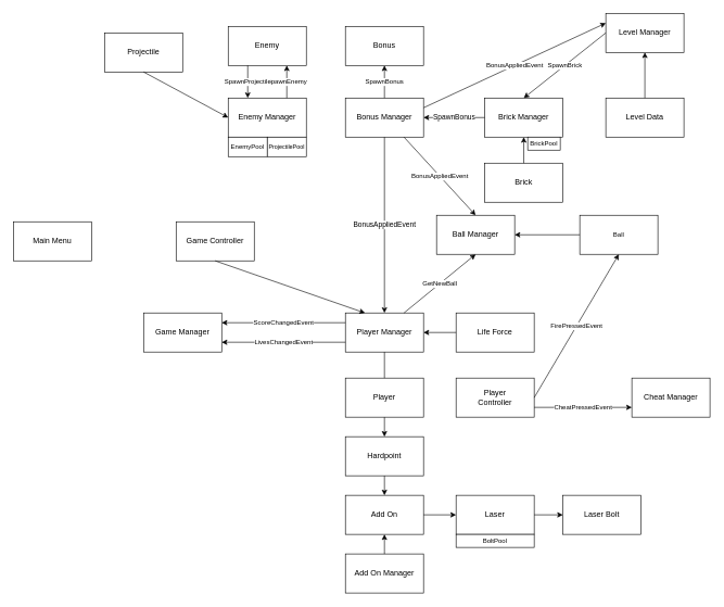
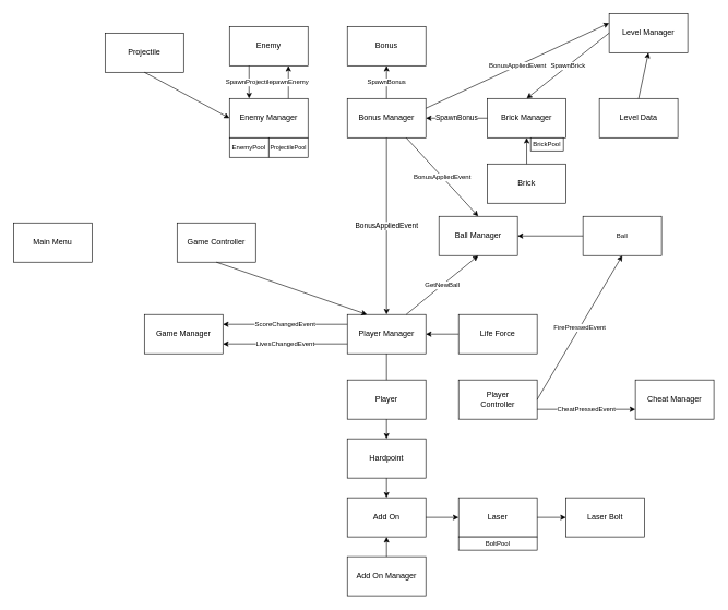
  <mxCell id="0" />
  <mxCell id="1" parent="0" />
  <mxCell id="2" value="Player Manager" style="rounded=0;whiteSpace=wrap;html=1;" parent="1" vertex="1"><mxGeometry x="530" y="480" width="120" height="60" as="geometry" /></mxCell>
  <mxCell id="3" value="Player" style="rounded=0;whiteSpace=wrap;html=1;" parent="1" vertex="1"><mxGeometry x="530" y="580" width="120" height="60" as="geometry" /></mxCell>
  <mxCell id="4" value="Level Manager" style="rounded=0;whiteSpace=wrap;html=1;" parent="1" vertex="1"><mxGeometry x="930" y="20" width="120" height="60" as="geometry" /></mxCell>
  <mxCell id="5" value="Brick Manager" style="rounded=0;whiteSpace=wrap;html=1;" parent="1" vertex="1"><mxGeometry x="744" y="150" width="120" height="60" as="geometry" /></mxCell>
- <mxCell id="6" value="Level Data" style="rounded=0;whiteSpace=wrap;html=1;" parent="1" vertex="1"><mxGeometry x="930" y="150" width="120" height="60" as="geometry" /></mxCell>
+ <mxCell id="6" value="Level Data" style="rounded=0;whiteSpace=wrap;html=1;" parent="1" vertex="1"><mxGeometry x="915" y="150" width="120" height="60" as="geometry" /></mxCell>
  <mxCell id="7" value="Ball Manager" style="rounded=0;whiteSpace=wrap;html=1;" parent="1" vertex="1"><mxGeometry x="670" y="330" width="120" height="60" as="geometry" /></mxCell>
  <mxCell id="8" value="Enemy Manager" style="rounded=0;whiteSpace=wrap;html=1;" parent="1" vertex="1"><mxGeometry x="350" y="150" width="120" height="60" as="geometry" /></mxCell>
  <mxCell id="9" value="Bonus Manager" style="rounded=0;whiteSpace=wrap;html=1;" parent="1" vertex="1"><mxGeometry x="530" y="150" width="120" height="60" as="geometry" /></mxCell>
  <mxCell id="10" value="SpawnBrick" style="endArrow=classic;html=1;rounded=0;exitX=0;exitY=0.5;exitDx=0;exitDy=0;entryX=0.5;entryY=0;entryDx=0;entryDy=0;fontSize=10;" parent="1" source="4" target="5" edge="1"><mxGeometry width="50" height="50" relative="1" as="geometry"><mxPoint x="950" y="120" as="sourcePoint" /><mxPoint x="1000" y="70" as="targetPoint" /></mxGeometry></mxCell>
  <mxCell id="11" value="" style="endArrow=classic;html=1;rounded=0;exitX=0.5;exitY=0;exitDx=0;exitDy=0;entryX=0.5;entryY=1;entryDx=0;entryDy=0;" parent="1" source="6" target="4" edge="1"><mxGeometry width="50" height="50" relative="1" as="geometry"><mxPoint x="880" y="250" as="sourcePoint" /><mxPoint x="930" y="200" as="targetPoint" /></mxGeometry></mxCell>
  <mxCell id="12" value="" style="endArrow=none;html=1;rounded=0;entryX=0.5;entryY=1;entryDx=0;entryDy=0;exitX=0.5;exitY=0;exitDx=0;exitDy=0;" parent="1" source="3" target="2" edge="1"><mxGeometry width="50" height="50" relative="1" as="geometry"><mxPoint x="240" y="620" as="sourcePoint" /><mxPoint x="290" y="570" as="targetPoint" /></mxGeometry></mxCell>
  <mxCell id="13" value="GetNewBall" style="endArrow=classic;html=1;rounded=0;exitX=0.75;exitY=0;exitDx=0;exitDy=0;entryX=0.5;entryY=1;entryDx=0;entryDy=0;fontSize=10;" parent="1" source="2" target="7" edge="1"><mxGeometry width="50" height="50" relative="1" as="geometry"><mxPoint x="750" y="490" as="sourcePoint" /><mxPoint x="800" y="440" as="targetPoint" /></mxGeometry></mxCell>
  <mxCell id="14" value="SpawnBonus" style="endArrow=classic;html=1;rounded=0;exitX=0;exitY=0.5;exitDx=0;exitDy=0;entryX=1;entryY=0.5;entryDx=0;entryDy=0;" parent="1" source="5" target="9" edge="1"><mxGeometry width="50" height="50" relative="1" as="geometry"><mxPoint x="704" y="180" as="sourcePoint" /><mxPoint x="790" y="270" as="targetPoint" /></mxGeometry></mxCell>
  <mxCell id="15" value="Brick" style="rounded=0;whiteSpace=wrap;html=1;" parent="1" vertex="1"><mxGeometry x="744" y="250" width="120" height="60" as="geometry" /></mxCell>
  <mxCell id="16" value="" style="endArrow=classic;html=1;rounded=0;exitX=0.5;exitY=0;exitDx=0;exitDy=0;entryX=0.5;entryY=1;entryDx=0;entryDy=0;" parent="1" source="15" target="5" edge="1"><mxGeometry width="50" height="50" relative="1" as="geometry"><mxPoint x="880" y="360" as="sourcePoint" /><mxPoint x="930" y="310" as="targetPoint" /></mxGeometry></mxCell>
  <mxCell id="17" value="Game Manager" style="rounded=0;whiteSpace=wrap;html=1;" parent="1" vertex="1"><mxGeometry x="220" y="480" width="120" height="60" as="geometry" /></mxCell>
  <mxCell id="18" value="LivesChangedEvent" style="endArrow=classic;html=1;rounded=0;exitX=0;exitY=0.75;exitDx=0;exitDy=0;entryX=1;entryY=0.75;entryDx=0;entryDy=0;fontSize=10;" parent="1" source="2" target="17" edge="1"><mxGeometry width="50" height="50" relative="1" as="geometry"><mxPoint x="380" y="500" as="sourcePoint" /><mxPoint x="430" y="450" as="targetPoint" /></mxGeometry></mxCell>
  <mxCell id="19" value="ScoreChangedEvent" style="endArrow=classic;html=1;rounded=0;exitX=0;exitY=0.25;exitDx=0;exitDy=0;entryX=1;entryY=0.25;entryDx=0;entryDy=0;fontSize=10;" parent="1" source="2" target="17" edge="1"><mxGeometry width="50" height="50" relative="1" as="geometry"><mxPoint x="270" y="480" as="sourcePoint" /><mxPoint x="320" y="430" as="targetPoint" /></mxGeometry></mxCell>
  <mxCell id="20" value="Life Force" style="rounded=0;whiteSpace=wrap;html=1;" parent="1" vertex="1"><mxGeometry x="700" y="480" width="120" height="60" as="geometry" /></mxCell>
  <mxCell id="21" value="" style="endArrow=classic;html=1;rounded=0;exitX=0;exitY=0.5;exitDx=0;exitDy=0;entryX=1;entryY=0.5;entryDx=0;entryDy=0;" parent="1" source="20" target="2" edge="1"><mxGeometry width="50" height="50" relative="1" as="geometry"><mxPoint x="1040" y="600" as="sourcePoint" /><mxPoint x="1090" y="550" as="targetPoint" /></mxGeometry></mxCell>
  <mxCell id="22" value="BonusAppliedEvent" style="endArrow=classic;html=1;rounded=0;exitX=0.5;exitY=1;exitDx=0;exitDy=0;entryX=0.5;entryY=0;entryDx=0;entryDy=0;" parent="1" source="9" target="2" edge="1"><mxGeometry width="50" height="50" relative="1" as="geometry"><mxPoint x="510" y="350" as="sourcePoint" /><mxPoint x="560" y="300" as="targetPoint" /></mxGeometry></mxCell>
  <mxCell id="23" value="Enemy" style="rounded=0;whiteSpace=wrap;html=1;" parent="1" vertex="1"><mxGeometry x="350" y="40" width="120" height="60" as="geometry" /></mxCell>
  <mxCell id="24" value="Projectile" style="rounded=0;whiteSpace=wrap;html=1;" parent="1" vertex="1"><mxGeometry x="160" y="50" width="120" height="60" as="geometry" /></mxCell>
  <mxCell id="25" value="Add On Manager" style="rounded=0;whiteSpace=wrap;html=1;" parent="1" vertex="1"><mxGeometry x="530" y="850" width="120" height="60" as="geometry" /></mxCell>
  <mxCell id="26" value="SpawnEnemy" style="endArrow=classic;html=1;rounded=0;exitX=0.75;exitY=0;exitDx=0;exitDy=0;entryX=0.75;entryY=1;entryDx=0;entryDy=0;fontSize=10;" parent="1" source="8" target="23" edge="1"><mxGeometry width="50" height="50" relative="1" as="geometry"><mxPoint x="530" y="130" as="sourcePoint" /><mxPoint x="580" y="80" as="targetPoint" /></mxGeometry></mxCell>
  <mxCell id="27" value="Bonus" style="rounded=0;whiteSpace=wrap;html=1;" parent="1" vertex="1"><mxGeometry x="530" y="40" width="120" height="60" as="geometry" /></mxCell>
  <mxCell id="28" value="SpawnBonus" style="endArrow=classic;html=1;rounded=0;exitX=0.5;exitY=0;exitDx=0;exitDy=0;entryX=0.5;entryY=1;entryDx=0;entryDy=0;fontSize=10;" parent="1" source="9" target="27" edge="1"><mxGeometry width="50" height="50" relative="1" as="geometry"><mxPoint x="630" y="170" as="sourcePoint" /><mxPoint x="680" y="120" as="targetPoint" /></mxGeometry></mxCell>
  <mxCell id="29" value="SpawnProjectile" style="endArrow=classic;html=1;rounded=0;exitX=0.25;exitY=1;exitDx=0;exitDy=0;entryX=0.25;entryY=0;entryDx=0;entryDy=0;fontSize=10;" parent="1" source="23" target="8" edge="1"><mxGeometry width="50" height="50" relative="1" as="geometry"><mxPoint x="460" y="60" as="sourcePoint" /><mxPoint x="510" y="10" as="targetPoint" /></mxGeometry></mxCell>
  <mxCell id="30" value="" style="endArrow=classic;html=1;rounded=0;exitX=0.5;exitY=1;exitDx=0;exitDy=0;entryX=0;entryY=0.5;entryDx=0;entryDy=0;" parent="1" source="24" target="8" edge="1"><mxGeometry width="50" height="50" relative="1" as="geometry"><mxPoint x="220" y="250" as="sourcePoint" /><mxPoint x="270" y="200" as="targetPoint" /></mxGeometry></mxCell>
  <mxCell id="31" value="EnemyPool" style="rounded=0;whiteSpace=wrap;html=1;fontSize=10;" parent="1" vertex="1"><mxGeometry x="350" y="210" width="60" height="30" as="geometry" /></mxCell>
  <mxCell id="32" value="ProjectilePool" style="rounded=0;whiteSpace=wrap;html=1;fontSize=9;" parent="1" vertex="1"><mxGeometry x="410" y="210" width="60" height="30" as="geometry" /></mxCell>
  <mxCell id="33" value="BrickPool" style="rounded=0;whiteSpace=wrap;html=1;fontSize=10;" parent="1" vertex="1"><mxGeometry x="810" y="210" width="50" height="20" as="geometry" /></mxCell>
  <mxCell id="34" value="BonusAppliedEvent" style="endArrow=classic;html=1;rounded=0;fontSize=10;exitX=0.75;exitY=1;exitDx=0;exitDy=0;entryX=0.5;entryY=0;entryDx=0;entryDy=0;" parent="1" source="9" target="7" edge="1"><mxGeometry width="50" height="50" relative="1" as="geometry"><mxPoint x="650" y="310" as="sourcePoint" /><mxPoint x="700" y="260" as="targetPoint" /></mxGeometry></mxCell>
  <mxCell id="35" value="BonusAppliedEvent" style="endArrow=classic;html=1;rounded=0;fontSize=10;exitX=1;exitY=0.25;exitDx=0;exitDy=0;entryX=0;entryY=0.25;entryDx=0;entryDy=0;" parent="1" source="9" target="4" edge="1"><mxGeometry width="50" height="50" relative="1" as="geometry"><mxPoint x="680" y="130" as="sourcePoint" /><mxPoint x="730" y="80" as="targetPoint" /></mxGeometry></mxCell>
  <mxCell id="36" value="Ball" style="rounded=0;whiteSpace=wrap;html=1;fontSize=10;" parent="1" vertex="1"><mxGeometry x="890" y="330" width="120" height="60" as="geometry" /></mxCell>
  <mxCell id="37" value="" style="endArrow=classic;html=1;rounded=0;fontSize=10;exitX=0;exitY=0.5;exitDx=0;exitDy=0;entryX=1;entryY=0.5;entryDx=0;entryDy=0;" parent="1" source="36" target="7" edge="1"><mxGeometry width="50" height="50" relative="1" as="geometry"><mxPoint x="910" y="520" as="sourcePoint" /><mxPoint x="960" y="470" as="targetPoint" /></mxGeometry></mxCell>
  <mxCell id="38" value="Hardpoint" style="rounded=0;whiteSpace=wrap;html=1;fontSize=12;" parent="1" vertex="1"><mxGeometry x="530" y="670" width="120" height="60" as="geometry" /></mxCell>
  <mxCell id="39" value="Add On" style="rounded=0;whiteSpace=wrap;html=1;fontSize=12;" parent="1" vertex="1"><mxGeometry x="530" y="760" width="120" height="60" as="geometry" /></mxCell>
  <mxCell id="40" value="" style="endArrow=classic;html=1;rounded=0;fontSize=12;exitX=0.5;exitY=1;exitDx=0;exitDy=0;" parent="1" source="3" target="38" edge="1"><mxGeometry width="50" height="50" relative="1" as="geometry"><mxPoint x="700" y="740" as="sourcePoint" /><mxPoint x="750" y="690" as="targetPoint" /></mxGeometry></mxCell>
  <mxCell id="41" value="" style="endArrow=classic;html=1;rounded=0;fontSize=12;exitX=0.5;exitY=1;exitDx=0;exitDy=0;entryX=0.5;entryY=0;entryDx=0;entryDy=0;" parent="1" source="38" target="39" edge="1"><mxGeometry width="50" height="50" relative="1" as="geometry"><mxPoint x="660" y="790" as="sourcePoint" /><mxPoint x="710" y="740" as="targetPoint" /></mxGeometry></mxCell>
  <mxCell id="42" value="" style="endArrow=classic;html=1;rounded=0;fontSize=12;exitX=0.5;exitY=0;exitDx=0;exitDy=0;entryX=0.5;entryY=1;entryDx=0;entryDy=0;" parent="1" source="25" target="39" edge="1"><mxGeometry width="50" height="50" relative="1" as="geometry"><mxPoint x="690" y="870" as="sourcePoint" /><mxPoint x="740" y="820" as="targetPoint" /></mxGeometry></mxCell>
  <mxCell id="43" value="Laser" style="rounded=0;whiteSpace=wrap;html=1;fontSize=12;" parent="1" vertex="1"><mxGeometry x="700" y="760" width="120" height="60" as="geometry" /></mxCell>
  <mxCell id="44" value="Laser Bolt" style="rounded=0;whiteSpace=wrap;html=1;fontSize=12;" parent="1" vertex="1"><mxGeometry x="864" y="760" width="120" height="60" as="geometry" /></mxCell>
  <mxCell id="45" value="BoltPool" style="rounded=0;whiteSpace=wrap;html=1;fontSize=10;" parent="1" vertex="1"><mxGeometry x="700" y="820" width="120" height="20" as="geometry" /></mxCell>
  <mxCell id="46" value="" style="endArrow=classic;html=1;rounded=0;fontSize=12;exitX=1;exitY=0.5;exitDx=0;exitDy=0;entryX=0;entryY=0.5;entryDx=0;entryDy=0;" parent="1" source="43" target="44" edge="1"><mxGeometry width="50" height="50" relative="1" as="geometry"><mxPoint x="890" y="910" as="sourcePoint" /><mxPoint x="940" y="860" as="targetPoint" /></mxGeometry></mxCell>
  <mxCell id="47" value="" style="endArrow=classic;html=1;rounded=0;fontSize=12;exitX=1;exitY=0.5;exitDx=0;exitDy=0;entryX=0;entryY=0.5;entryDx=0;entryDy=0;" parent="1" source="39" target="43" edge="1"><mxGeometry width="50" height="50" relative="1" as="geometry"><mxPoint x="690" y="920" as="sourcePoint" /><mxPoint x="740" y="870" as="targetPoint" /></mxGeometry></mxCell>
  <mxCell id="48" value="Player&lt;br&gt;Controller" style="rounded=0;whiteSpace=wrap;html=1;fontSize=12;" parent="1" vertex="1"><mxGeometry x="700" y="580" width="120" height="60" as="geometry" /></mxCell>
  <mxCell id="49" value="FirePressedEvent" style="endArrow=classic;html=1;rounded=0;fontSize=10;exitX=1;exitY=0.5;exitDx=0;exitDy=0;entryX=0.5;entryY=1;entryDx=0;entryDy=0;" parent="1" source="48" target="36" edge="1"><mxGeometry width="50" height="50" relative="1" as="geometry"><mxPoint x="900" y="660" as="sourcePoint" /><mxPoint x="950" y="610" as="targetPoint" /></mxGeometry></mxCell>
  <mxCell id="50" value="Game Controller" style="rounded=0;whiteSpace=wrap;html=1;" parent="1" vertex="1"><mxGeometry x="270" y="340" width="120" height="60" as="geometry" /></mxCell>
  <mxCell id="51" value="Main Menu" style="rounded=0;whiteSpace=wrap;html=1;" parent="1" vertex="1"><mxGeometry x="20" y="340" width="120" height="60" as="geometry" /></mxCell>
  <mxCell id="52" value="" style="endArrow=classic;html=1;rounded=0;fontSize=12;entryX=0.25;entryY=0;entryDx=0;entryDy=0;exitX=0.5;exitY=1;exitDx=0;exitDy=0;" parent="1" source="50" target="2" edge="1"><mxGeometry width="50" height="50" relative="1" as="geometry"><mxPoint x="70" y="650" as="sourcePoint" /><mxPoint x="120" y="600" as="targetPoint" /></mxGeometry></mxCell>
  <mxCell id="53" value="Cheat Manager" style="rounded=0;whiteSpace=wrap;html=1;fontSize=12;" parent="1" vertex="1"><mxGeometry x="970" y="580" width="120" height="60" as="geometry" /></mxCell>
  <mxCell id="54" value="CheatPressedEvent" style="endArrow=classic;html=1;rounded=0;fontSize=10;exitX=1;exitY=0.75;exitDx=0;exitDy=0;entryX=0;entryY=0.75;entryDx=0;entryDy=0;" parent="1" source="48" target="53" edge="1"><mxGeometry width="50" height="50" relative="1" as="geometry"><mxPoint x="1070" y="720" as="sourcePoint" /><mxPoint x="1120" y="670" as="targetPoint" /></mxGeometry></mxCell>
